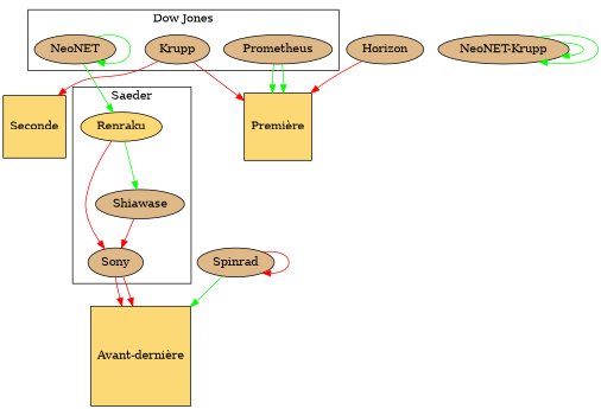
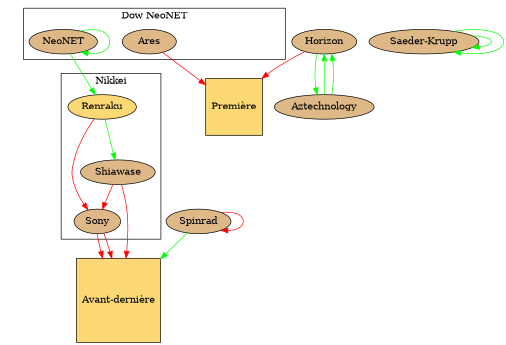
  digraph {
    rankdir=TB
    node [fillcolor=burlywood shape=ellipse style=filled]
    edge [color=green]
    n1 [label=Sony]
    n2 [label=Shiawase]
    n3 [fillcolor="#FCD975" label=Renraku]
-   n4 [label=Krupp]
+   n4 [label=Ares]
    n5 [label=NeoNET]
-   n6 [label=Prometheus]
    n7 [fillcolor="#FCD975" label="Avant-dernière" shape=square]
    n8 [fillcolor="#FCD975" label="Première" shape=square]
-   n9 [fillcolor="#FCD975" label=Seconde shape=square]
+   n10 [label=Aztechnology]
    n11 [label=Horizon]
    n12 [label=Spinrad]
-   n13 [label="NeoNET-Krupp"]
+   n13 [label="Saeder-Krupp"]
    subgraph cluster_1 {
-     label=Saeder
+     label=Nikkei
      n1
      n2
      n3
    }
    subgraph cluster_2 {
-     label="Dow Jones"
+     label="Dow NeoNET"
      n4
      n5
-     n6
    }
    n1 -> n7 [color=red]
    n1 -> n7 [color=red]
    n2 -> n1 [color=red]
+   n2 -> n7 [color=red]
    n3 -> n1 [color=red]
    n3 -> n2
    n4 -> n8 [color=red]
-   n4 -> n9 [color=red]
    n5 -> n3
    n5 -> n5
-   n6 -> n8
-   n6 -> n8
+   n10 -> n11
+   n10 -> n11
    n11 -> n8 [color=red]
+   n11 -> n10
    n12 -> n7
    n12 -> n12 [color=red]
    n13 -> n13
    n13 -> n13
  }
